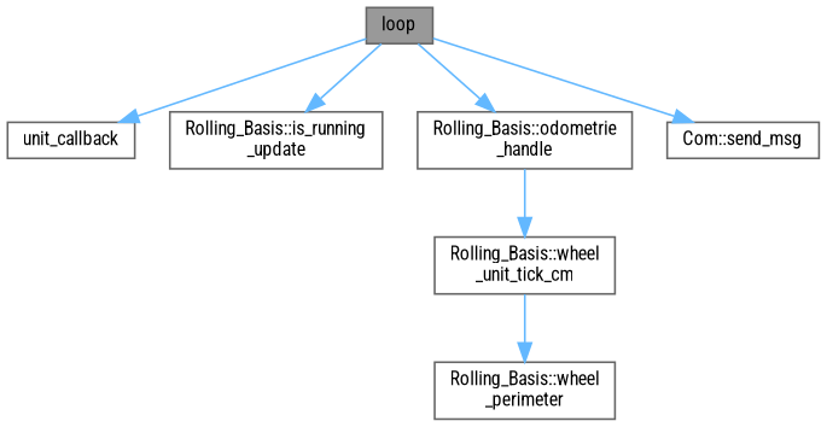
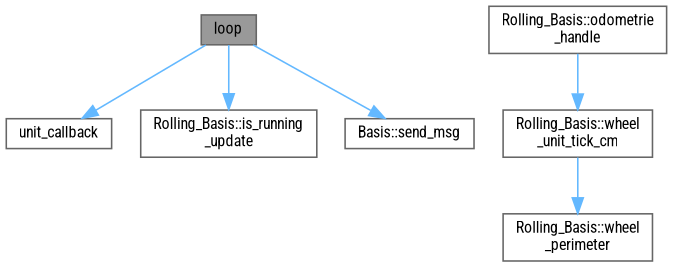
  digraph {
    fontname="Roboto Condensed"
    rankdir=TB
    node [color=grey40 fillcolor=white fontname="Roboto Condensed" fontsize=10 shape=box style=filled]
    edge [color=steelblue1 fontname="Roboto Condensed" fontsize=10 labelfontname=Helvetica labelfontsize=10 style=solid]
    n1 [color=gray40 fillcolor=grey60 fontcolor=black height=0.2 label=loop width=0.4]
    n2 [height=0.2 label=unit_callback width=0.4]
    n3 [height=0.2 label="Rolling_Basis::is_running\l_update" width=0.4]
    n4 [height=0.2 label="Rolling_Basis::odometrie\l_handle" width=0.4]
-   n5 [height=0.2 label="Com::send_msg" width=0.4]
+   n5 [height=0.2 label="Basis::send_msg" width=0.4]
    n6 [height=0.2 label="Rolling_Basis::wheel\l_unit_tick_cm" width=0.4]
    n7 [height=0.2 label="Rolling_Basis::wheel\l_perimeter" width=0.4]
    n1 -> n2
    n1 -> n3
-   n1 -> n4
    n1 -> n5
    n4 -> n6
    n6 -> n7
  }
